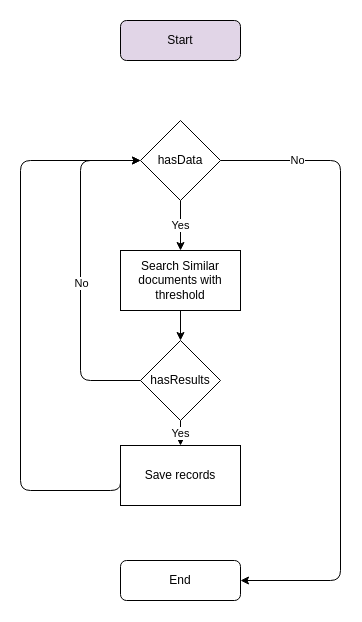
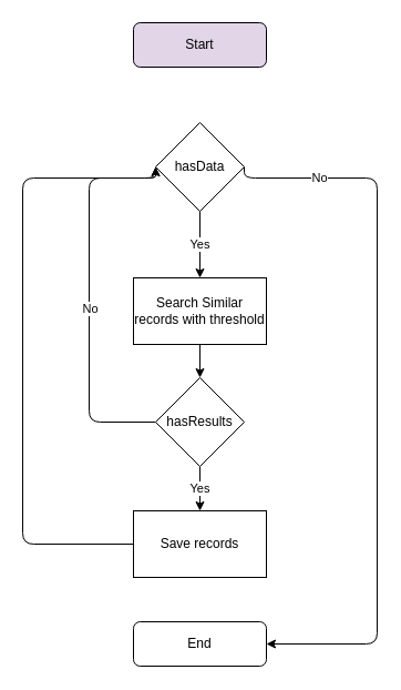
  <mxCell id="0" />
  <mxCell id="1" parent="0" />
  <mxCell id="2" value="Start" style="rounded=1;whiteSpace=wrap;html=1;fillColor=#e1d5e7;" vertex="1" parent="1"><mxGeometry x="120" y="20" width="120" height="40" as="geometry" /></mxCell>
  <mxCell id="3" style="edgeStyle=none;html=1;exitX=0.5;exitY=1;exitDx=0;exitDy=0;entryX=0.5;entryY=0;entryDx=0;entryDy=0;" edge="1" parent="1" source="4" target="12"><mxGeometry relative="1" as="geometry" /></mxCell>
- <mxCell id="4" value="Search Similar documents with threshold" style="rounded=0;whiteSpace=wrap;html=1;" vertex="1" parent="1"><mxGeometry x="120" y="250" width="120" height="60" as="geometry" /></mxCell>
+ <mxCell id="4" value="Search Similar records with threshold" style="rounded=0;whiteSpace=wrap;html=1;" vertex="1" parent="1"><mxGeometry x="120" y="250" width="120" height="60" as="geometry" /></mxCell>
  <mxCell id="5" value="Yes" style="edgeStyle=none;html=1;exitX=0.5;exitY=1;exitDx=0;exitDy=0;entryX=0.5;entryY=0;entryDx=0;entryDy=0;" edge="1" parent="1" source="8" target="4"><mxGeometry relative="1" as="geometry" /></mxCell>
  <mxCell id="6" style="edgeStyle=orthogonalEdgeStyle;html=1;exitX=1;exitY=0.5;exitDx=0;exitDy=0;entryX=1;entryY=0.5;entryDx=0;entryDy=0;" edge="1" parent="1" source="8" target="15"><mxGeometry relative="1" as="geometry"><Array as="points"><mxPoint x="340" y="160" /><mxPoint x="340" y="580" /></Array></mxGeometry></mxCell>
  <mxCell id="7" value="No" style="edgeLabel;html=1;align=center;verticalAlign=middle;resizable=0;points=[];" vertex="1" connectable="0" parent="6"><mxGeometry x="-0.762" y="1" relative="1" as="geometry"><mxPoint as="offset" /></mxGeometry></mxCell>
- <mxCell id="8" value="hasData" style="rhombus;whiteSpace=wrap;html=1;" vertex="1" parent="1"><mxGeometry x="140" y="120" width="80" height="80" as="geometry" /></mxCell>
+ <mxCell id="8" value="hasData" style="rhombus;whiteSpace=wrap;html=1;" vertex="1" parent="1"><mxGeometry x="140" y="110" width="80" height="80" as="geometry" /></mxCell>
  <mxCell id="9" value="Yes" style="edgeStyle=none;html=1;exitX=0.5;exitY=1;exitDx=0;exitDy=0;entryX=0.5;entryY=0;entryDx=0;entryDy=0;" edge="1" parent="1" source="12" target="14"><mxGeometry relative="1" as="geometry" /></mxCell>
  <mxCell id="10" style="edgeStyle=orthogonalEdgeStyle;html=1;exitX=0;exitY=0.5;exitDx=0;exitDy=0;entryX=0;entryY=0.5;entryDx=0;entryDy=0;" edge="1" parent="1" source="12" target="8"><mxGeometry relative="1" as="geometry"><Array as="points"><mxPoint x="80" y="380" /><mxPoint x="80" y="160" /></Array></mxGeometry></mxCell>
  <mxCell id="11" value="No" style="edgeLabel;html=1;align=center;verticalAlign=middle;resizable=0;points=[];" vertex="1" connectable="0" parent="10"><mxGeometry x="-0.071" relative="1" as="geometry"><mxPoint as="offset" /></mxGeometry></mxCell>
  <mxCell id="12" value="hasResults" style="rhombus;whiteSpace=wrap;html=1;" vertex="1" parent="1"><mxGeometry x="140" y="340" width="80" height="80" as="geometry" /></mxCell>
  <mxCell id="13" style="edgeStyle=orthogonalEdgeStyle;html=1;exitX=0;exitY=0.5;exitDx=0;exitDy=0;entryX=0;entryY=0.5;entryDx=0;entryDy=0;" edge="1" parent="1" source="14" target="8"><mxGeometry relative="1" as="geometry"><Array as="points"><mxPoint x="20" y="490" /><mxPoint x="20" y="160" /></Array></mxGeometry></mxCell>
- <mxCell id="14" value="Save records" style="rounded=0;whiteSpace=wrap;html=1;" vertex="1" parent="1"><mxGeometry x="120" y="445" width="120" height="60" as="geometry" /></mxCell>
+ <mxCell id="14" value="Save records" style="rounded=0;whiteSpace=wrap;html=1;" vertex="1" parent="1"><mxGeometry x="120" y="460" width="120" height="60" as="geometry" /></mxCell>
  <mxCell id="15" value="End" style="rounded=1;whiteSpace=wrap;html=1;" vertex="1" parent="1"><mxGeometry x="120" y="560" width="120" height="40" as="geometry" /></mxCell>
